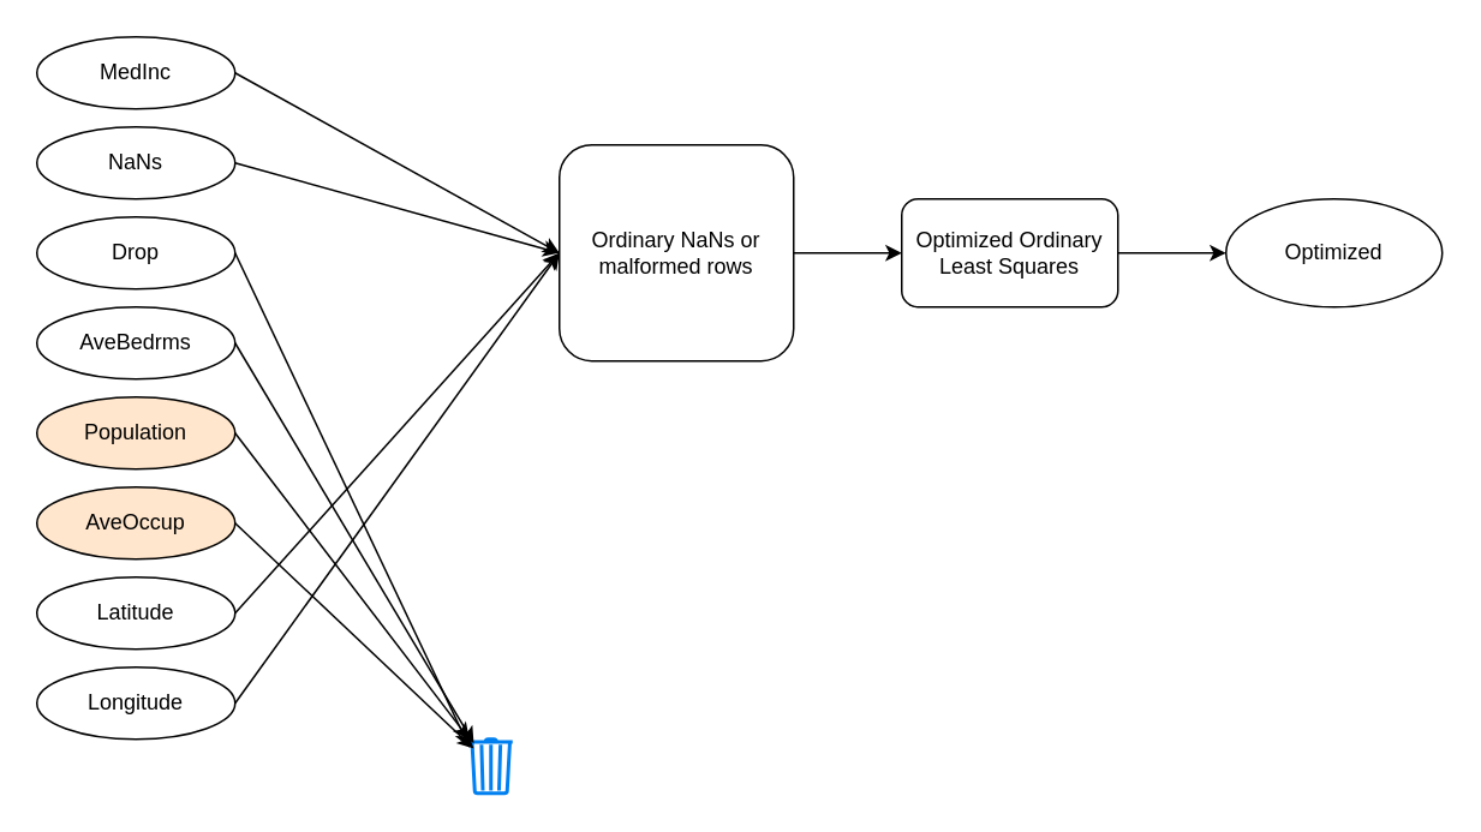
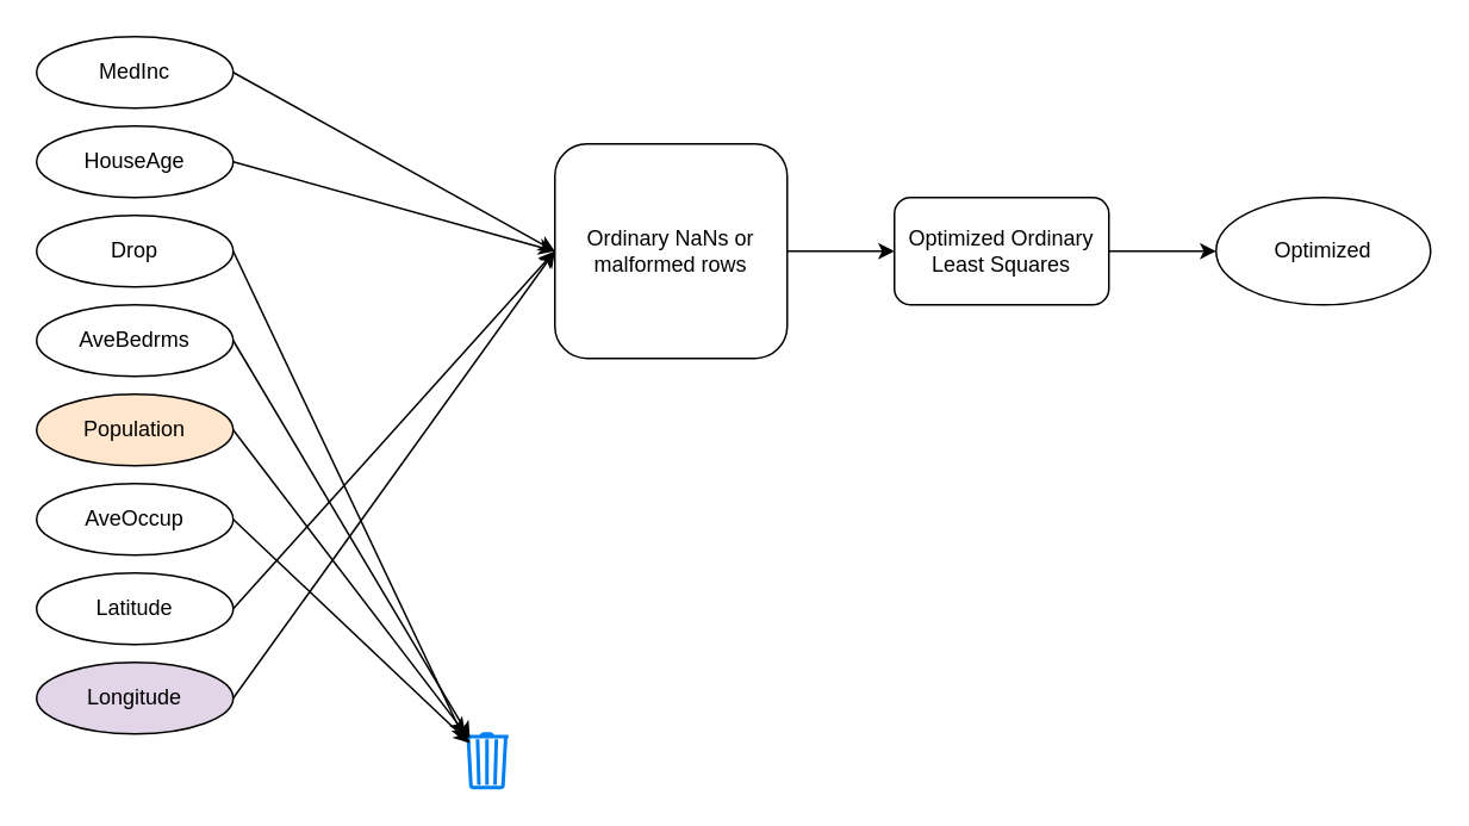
  <mxCell id="0" />
  <mxCell id="1" parent="0" />
  <mxCell id="2" value="MedInc" style="ellipse;whiteSpace=wrap;html=1;" vertex="1" parent="1"><mxGeometry y="20" width="110" height="40" as="geometry" x="20" /></mxCell>
  <mxCell id="3" value="Drop" style="ellipse;whiteSpace=wrap;html=1;" vertex="1" parent="1"><mxGeometry y="120" width="110" height="40" as="geometry" x="20" /></mxCell>
  <mxCell id="4" value="AveBedrms" style="ellipse;whiteSpace=wrap;html=1;" vertex="1" parent="1"><mxGeometry y="170" width="110" height="40" as="geometry" x="20" /></mxCell>
- <mxCell id="5" value="NaNs" style="ellipse;whiteSpace=wrap;html=1;" vertex="1" parent="1"><mxGeometry y="70" width="110" height="40" as="geometry" x="20" /></mxCell>
+ <mxCell id="5" value="HouseAge" style="ellipse;whiteSpace=wrap;html=1;" vertex="1" parent="1"><mxGeometry y="70" width="110" height="40" as="geometry" x="20" /></mxCell>
  <mxCell id="6" value="Population" style="ellipse;whiteSpace=wrap;html=1;fillColor=#ffe6cc;" vertex="1" parent="1"><mxGeometry y="220" width="110" height="40" as="geometry" x="20" /></mxCell>
- <mxCell id="7" value="AveOccup" style="ellipse;whiteSpace=wrap;html=1;fillColor=#ffe6cc;" vertex="1" parent="1"><mxGeometry y="270" width="110" height="40" as="geometry" x="20" /></mxCell>
+ <mxCell id="7" value="AveOccup" style="ellipse;whiteSpace=wrap;html=1;" vertex="1" parent="1"><mxGeometry y="270" width="110" height="40" as="geometry" x="20" /></mxCell>
  <mxCell id="8" value="Latitude" style="ellipse;whiteSpace=wrap;html=1;" vertex="1" parent="1"><mxGeometry y="320" width="110" height="40" as="geometry" x="20" /></mxCell>
- <mxCell id="9" value="Longitude" style="ellipse;whiteSpace=wrap;html=1;" vertex="1" parent="1"><mxGeometry y="370" width="110" height="40" as="geometry" x="20" /></mxCell>
+ <mxCell id="9" value="Longitude" style="ellipse;whiteSpace=wrap;html=1;fillColor=#e1d5e7;" vertex="1" parent="1"><mxGeometry y="370" width="110" height="40" as="geometry" x="20" /></mxCell>
  <mxCell id="10" value="" style="html=1;verticalLabelPosition=bottom;align=center;labelBackgroundColor=#ffffff;verticalAlign=top;strokeWidth=2;strokeColor=#0080F0;shadow=0;dashed=0;shape=mxgraph.ios7.icons.trashcan;" vertex="1" parent="1"><mxGeometry x="260" y="410" width="24" height="30" as="geometry" /></mxCell>
  <mxCell id="11" value="" style="endArrow=classic;html=1;rounded=0;entryX=0;entryY=0.5;entryDx=0;entryDy=0;" edge="1" parent="1" target="19"><mxGeometry width="50" height="50" relative="1" as="geometry"><mxPoint x="130" y="390" as="sourcePoint" /><mxPoint x="180" y="340" as="targetPoint" /></mxGeometry></mxCell>
  <mxCell id="12" value="" style="endArrow=classic;html=1;rounded=0;entryX=0.103;entryY=0.173;entryDx=0;entryDy=0;entryPerimeter=0;" edge="1" parent="1" target="10"><mxGeometry width="50" height="50" relative="1" as="geometry"><mxPoint x="130" y="290" as="sourcePoint" /><mxPoint x="260" y="310" as="targetPoint" /></mxGeometry></mxCell>
  <mxCell id="13" value="" style="endArrow=classic;html=1;rounded=0;entryX=0;entryY=0.5;entryDx=0;entryDy=0;" edge="1" parent="1" target="19"><mxGeometry width="50" height="50" relative="1" as="geometry"><mxPoint x="130" y="340" as="sourcePoint" /><mxPoint x="260" y="360" as="targetPoint" /></mxGeometry></mxCell>
  <mxCell id="14" value="" style="endArrow=classic;html=1;rounded=0;entryX=0;entryY=0;entryDx=0;entryDy=0;entryPerimeter=0;" edge="1" parent="1" target="10"><mxGeometry width="50" height="50" relative="1" as="geometry"><mxPoint x="130" y="240" as="sourcePoint" /><mxPoint x="260" y="260" as="targetPoint" /></mxGeometry></mxCell>
  <mxCell id="15" value="" style="endArrow=classic;html=1;rounded=0;entryX=0.103;entryY=0.075;entryDx=0;entryDy=0;entryPerimeter=0;" edge="1" parent="1" target="10"><mxGeometry width="50" height="50" relative="1" as="geometry"><mxPoint x="130" y="190" as="sourcePoint" /><mxPoint x="260" y="210" as="targetPoint" /></mxGeometry></mxCell>
  <mxCell id="16" value="" style="endArrow=classic;html=1;rounded=0;entryX=0.005;entryY=0.153;entryDx=0;entryDy=0;entryPerimeter=0;" edge="1" parent="1" target="10"><mxGeometry width="50" height="50" relative="1" as="geometry"><mxPoint x="130" y="140" as="sourcePoint" /><mxPoint x="260" y="160" as="targetPoint" /></mxGeometry></mxCell>
  <mxCell id="17" value="" style="endArrow=classic;html=1;rounded=0;entryX=0;entryY=0.5;entryDx=0;entryDy=0;" edge="1" parent="1" target="19"><mxGeometry width="50" height="50" relative="1" as="geometry"><mxPoint x="130" y="90" as="sourcePoint" /><mxPoint x="260" y="110" as="targetPoint" /></mxGeometry></mxCell>
  <mxCell id="18" value="" style="endArrow=classic;html=1;rounded=0;entryX=0;entryY=0.5;entryDx=0;entryDy=0;" edge="1" parent="1" target="19"><mxGeometry width="50" height="50" relative="1" as="geometry"><mxPoint x="130" y="40" as="sourcePoint" /><mxPoint x="260" y="60" as="targetPoint" /></mxGeometry></mxCell>
  <mxCell id="19" value="Ordinary NaNs or malformed rows" style="rounded=1;whiteSpace=wrap;html=1;" vertex="1" parent="1"><mxGeometry x="310" y="80" width="130" height="120" as="geometry" /></mxCell>
  <mxCell id="20" value="Optimized" style="ellipse;whiteSpace=wrap;html=1;" vertex="1" parent="1"><mxGeometry x="680" y="110" width="120" height="60" as="geometry" /></mxCell>
  <mxCell id="21" value="" style="endArrow=classic;html=1;rounded=0;" edge="1" parent="1"><mxGeometry width="50" height="50" relative="1" as="geometry"><mxPoint x="440" y="140" as="sourcePoint" /><mxPoint x="500" y="140" as="targetPoint" /></mxGeometry></mxCell>
  <mxCell id="22" value="Optimized Ordinary Least Squares" style="rounded=1;whiteSpace=wrap;html=1;" vertex="1" parent="1"><mxGeometry x="500" y="110" width="120" height="60" as="geometry" /></mxCell>
  <mxCell id="23" value="" style="endArrow=classic;html=1;rounded=0;entryX=0;entryY=0.5;entryDx=0;entryDy=0;" edge="1" parent="1" target="20"><mxGeometry width="50" height="50" relative="1" as="geometry"><mxPoint x="620" y="140" as="sourcePoint" /><mxPoint x="670" y="90" as="targetPoint" /></mxGeometry></mxCell>
